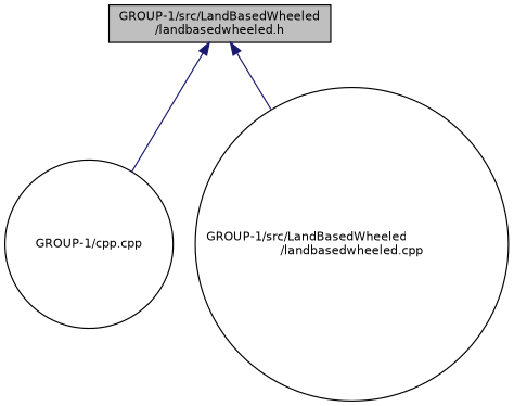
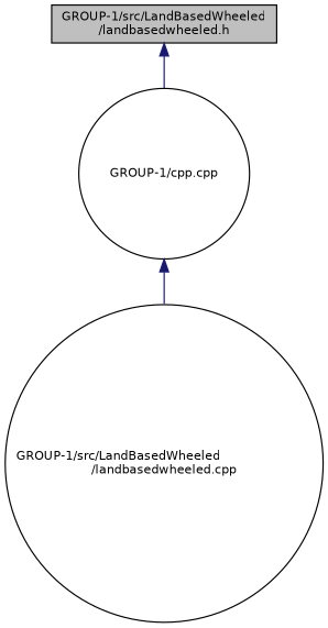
  digraph {
    node [color=black fillcolor=white fontname=Helvetica fontsize=10 shape=circle style=filled]
    edge [color=midnightblue dir=back fontname=Helvetica fontsize=10 labelfontname=Helvetica labelfontsize=10 style=solid]
    n1 [fillcolor=grey75 fontcolor=black height=0.2 label="GROUP-1/src/LandBasedWheeled\l/landbasedwheeled.h" shape=box width=0.4]
    n2 [height=0.2 label="GROUP-1/cpp.cpp" width=0.4]
    n3 [height=0.2 label="GROUP-1/src/LandBasedWheeled\l/landbasedwheeled.cpp" width=0.4]
    n1 -> n2
-   n1 -> n3
+   n2 -> n3
  }
